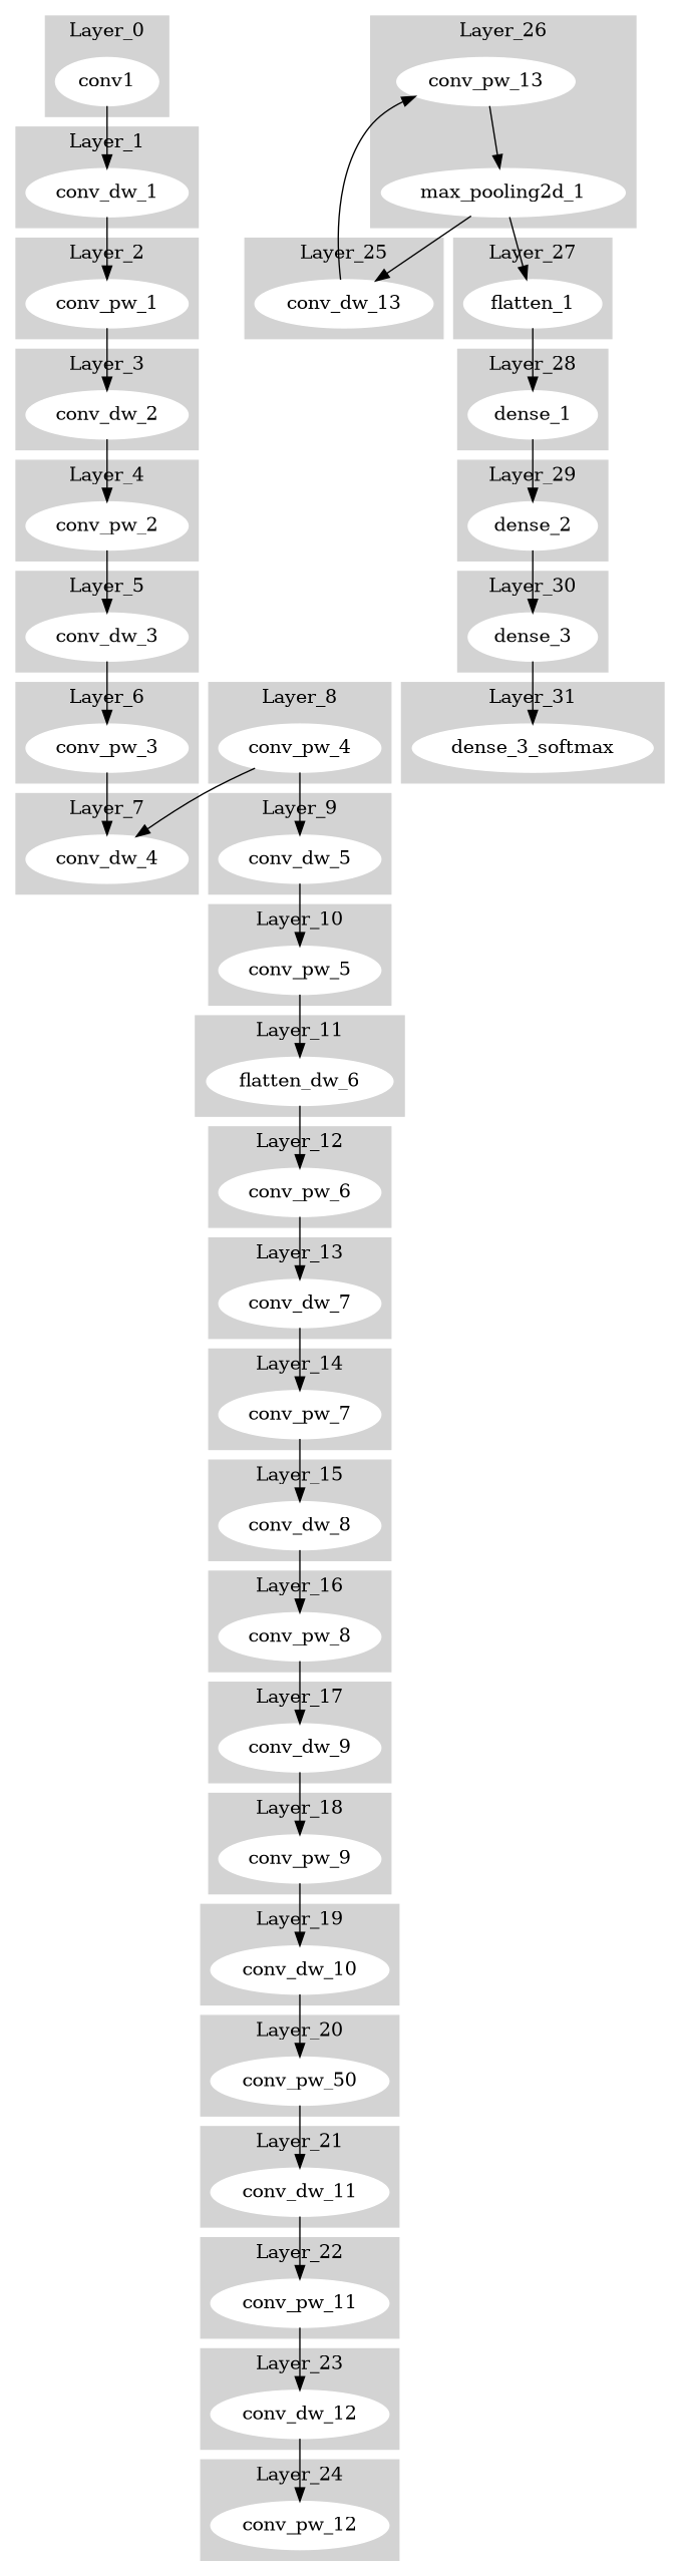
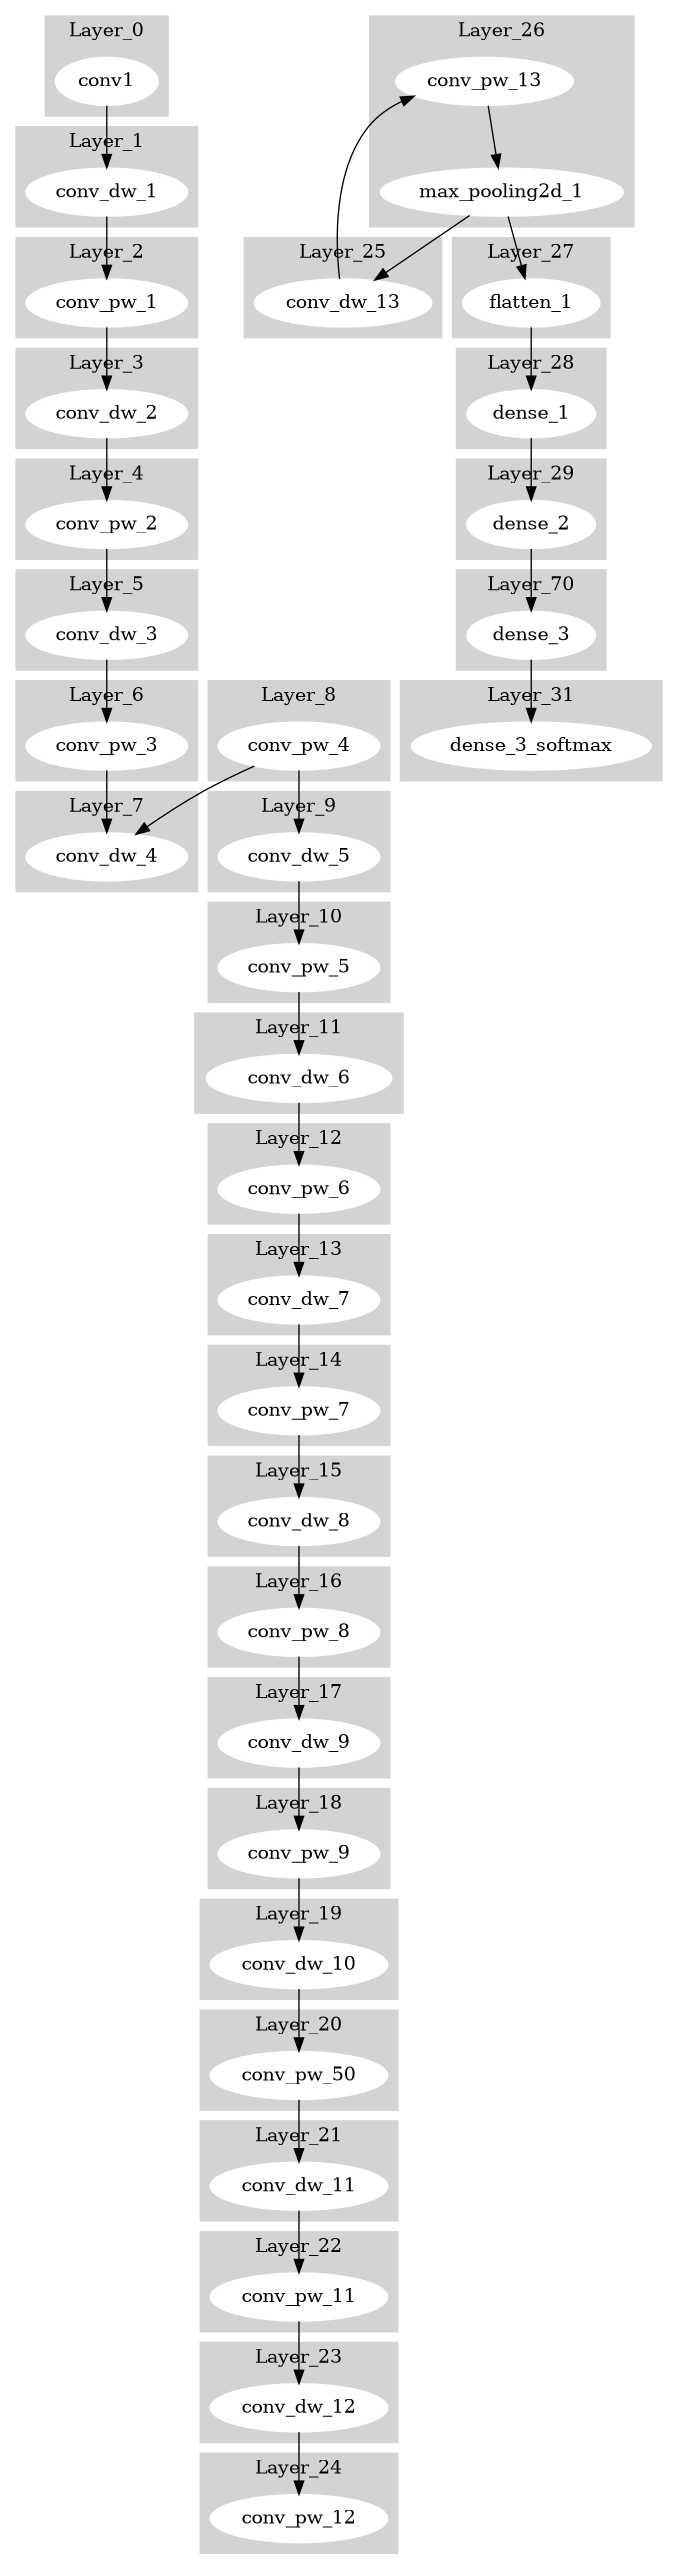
  digraph {
    node [color=white style=filled]
    conv1
    conv_dw_1
    conv_pw_1
    conv_dw_3
    conv_dw_2
    conv_pw_2
    conv_pw_3
    conv_dw_4
    conv_pw_4
    conv_dw_5
    conv_pw_5
-   conv_dw_6 [label=flatten_dw_6]
+   conv_dw_6
    conv_pw_6
    conv_dw_7
    conv_pw_7
    conv_dw_8
    conv_pw_8
    conv_dw_9
    conv_pw_9
    conv_dw_10
    conv_pw_12
    n22 [label=conv_pw_50]
    conv_dw_11
    conv_pw_11
    conv_dw_12
    conv_dw_13
    dense_3_softmax
    conv_pw_13
    max_pooling2d_1
    flatten_1
    dense_1
    dense_2
    dense_3
    subgraph cluster_1 {
      color=lightgrey
      label=Layer_0
      style=filled
      conv1
    }
    subgraph cluster_2 {
      color=lightgrey
      label=Layer_1
      style=filled
      conv_dw_1
    }
    subgraph cluster_3 {
      color=lightgrey
      label=Layer_2
      style=filled
      conv_pw_1
    }
    subgraph cluster_4 {
      color=lightgrey
      label=Layer_5
      style=filled
      conv_dw_3
    }
    subgraph cluster_5 {
      color=lightgrey
      label=Layer_3
      style=filled
      conv_dw_2
    }
    subgraph cluster_6 {
      color=lightgrey
      label=Layer_4
      style=filled
      conv_pw_2
    }
    subgraph cluster_7 {
      color=lightgrey
      label=Layer_6
      style=filled
      conv_pw_3
    }
    subgraph cluster_8 {
      color=lightgrey
      label=Layer_7
      style=filled
      conv_dw_4
    }
    subgraph cluster_9 {
      color=lightgrey
      label=Layer_8
      style=filled
      conv_pw_4
    }
    subgraph cluster_10 {
      color=lightgrey
      label=Layer_9
      style=filled
      conv_dw_5
    }
    subgraph cluster_11 {
      color=lightgrey
      label=Layer_10
      style=filled
      conv_pw_5
    }
    subgraph cluster_12 {
      color=lightgrey
      label=Layer_11
      style=filled
      conv_dw_6
    }
    subgraph cluster_13 {
      color=lightgrey
      label=Layer_12
      style=filled
      conv_pw_6
    }
    subgraph cluster_14 {
      color=lightgrey
      label=Layer_13
      style=filled
      conv_dw_7
    }
    subgraph cluster_15 {
      color=lightgrey
      label=Layer_14
      style=filled
      conv_pw_7
    }
    subgraph cluster_16 {
      color=lightgrey
      label=Layer_15
      style=filled
      conv_dw_8
    }
    subgraph cluster_17 {
      color=lightgrey
      label=Layer_16
      style=filled
      conv_pw_8
    }
    subgraph cluster_18 {
      color=lightgrey
      label=Layer_17
      style=filled
      conv_dw_9
    }
    subgraph cluster_19 {
      color=lightgrey
      label=Layer_18
      style=filled
      conv_pw_9
    }
    subgraph cluster_20 {
      color=lightgrey
      label=Layer_19
      style=filled
      conv_dw_10
    }
    subgraph cluster_21 {
      color=lightgrey
      label=Layer_24
      style=filled
      conv_pw_12
    }
    subgraph cluster_22 {
      color=lightgrey
      label=Layer_20
      style=filled
      n22
    }
    subgraph cluster_23 {
      color=lightgrey
      label=Layer_21
      style=filled
      conv_dw_11
    }
    subgraph cluster_24 {
      color=lightgrey
      label=Layer_22
      style=filled
      conv_pw_11
    }
    subgraph cluster_25 {
      color=lightgrey
      label=Layer_23
      style=filled
      conv_dw_12
    }
    subgraph cluster_26 {
      color=lightgrey
      label=Layer_25
      style=filled
      conv_dw_13
    }
    subgraph cluster_27 {
      color=lightgrey
      label=Layer_31
      style=filled
      dense_3_softmax
    }
    subgraph cluster_28 {
      color=lightgrey
      label=Layer_26
      style=filled
      conv_pw_13
      max_pooling2d_1
    }
    subgraph cluster_29 {
      color=lightgrey
      label=Layer_27
      style=filled
      flatten_1
    }
    subgraph cluster_30 {
      color=lightgrey
      label=Layer_28
      style=filled
      dense_1
    }
    subgraph cluster_31 {
      color=lightgrey
      label=Layer_29
      style=filled
      dense_2
    }
    subgraph cluster_32 {
      color=lightgrey
-     label=Layer_30
+     label=Layer_70
      style=filled
      dense_3
    }
    conv1 -> conv_dw_1
    conv_dw_1 -> conv_pw_1
    conv_pw_1 -> conv_dw_2
    conv_dw_3 -> conv_pw_3
    conv_dw_2 -> conv_pw_2
    conv_pw_2 -> conv_dw_3
    conv_pw_3 -> conv_dw_4
    conv_pw_4 -> conv_dw_4
    conv_pw_4 -> conv_dw_5
    conv_dw_5 -> conv_pw_5
    conv_pw_5 -> conv_dw_6
    conv_dw_6 -> conv_pw_6
    conv_pw_6 -> conv_dw_7
    conv_dw_7 -> conv_pw_7
    conv_pw_7 -> conv_dw_8
    conv_dw_8 -> conv_pw_8
    conv_pw_8 -> conv_dw_9
    conv_dw_9 -> conv_pw_9
    conv_pw_9 -> conv_dw_10
    conv_dw_10 -> n22
    n22 -> conv_dw_11
    conv_dw_11 -> conv_pw_11
    conv_pw_11 -> conv_dw_12
    conv_dw_12 -> conv_pw_12
    conv_dw_13 -> conv_pw_13
    conv_pw_13 -> max_pooling2d_1
    max_pooling2d_1 -> conv_dw_13
    max_pooling2d_1 -> flatten_1
    flatten_1 -> dense_1
    dense_1 -> dense_2
    dense_2 -> dense_3
    dense_3 -> dense_3_softmax
  }
